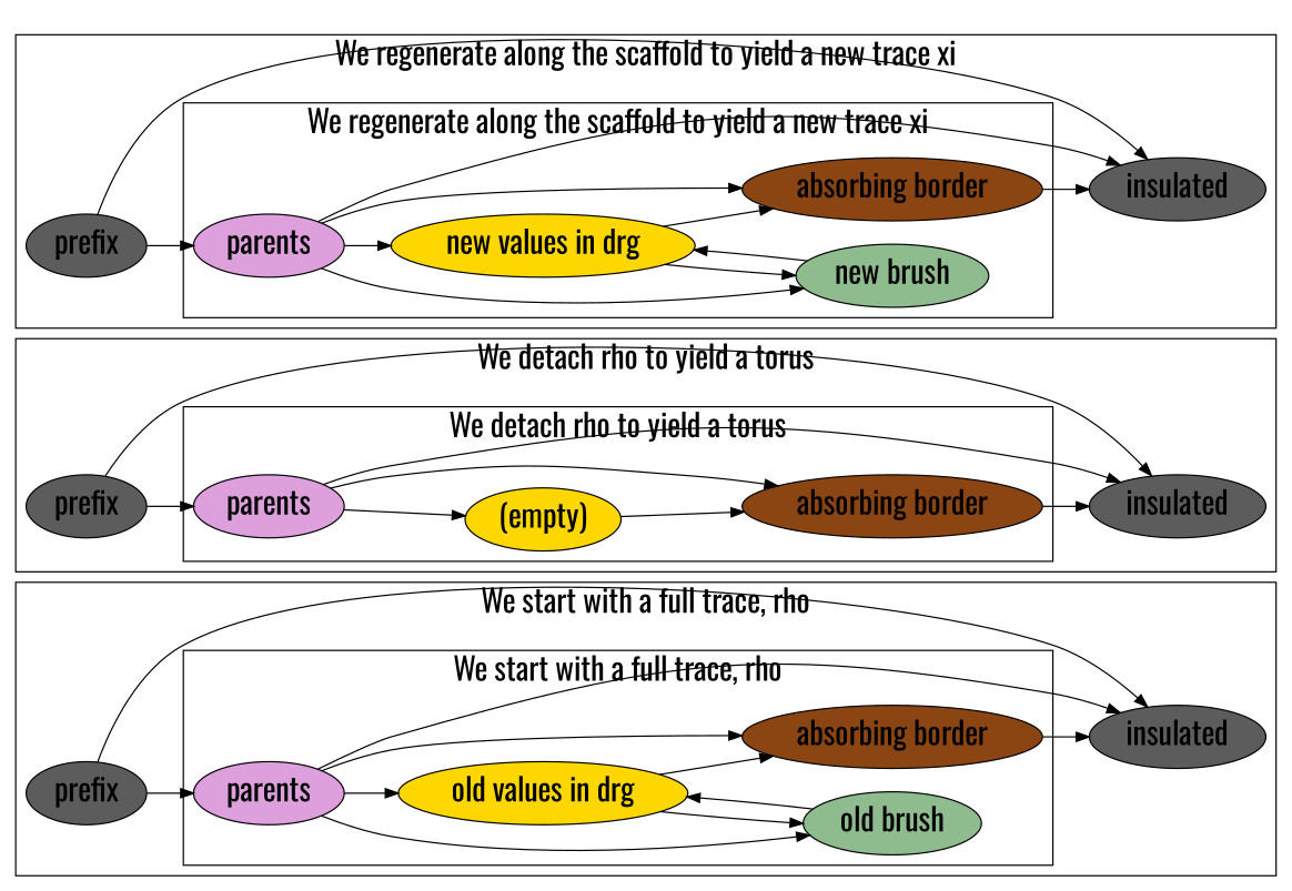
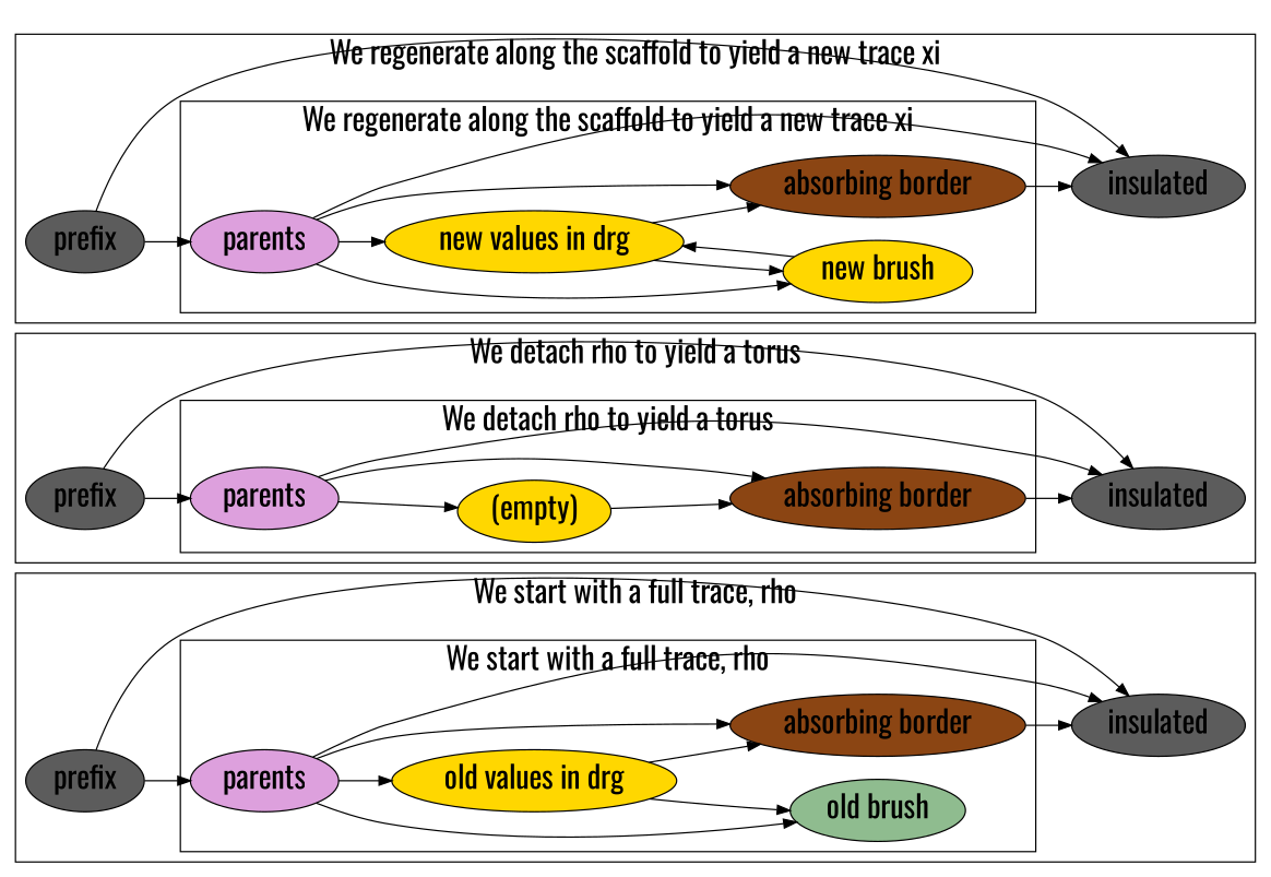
  digraph {
    compound=true
    fontsize=24
    rankdir=LR
    fontname=Oswald
    node [fillcolor=grey36 fontsize=24 style=filled fontname=Oswald]
    edge [fontname=Oswald]
    n1 [fillcolor=plum label=parents]
    n2 [fillcolor=gold label="old values in drg"]
    n3 [fillcolor=darkseagreen label="old brush"]
    n4 [fillcolor=saddlebrown label="absorbing border"]
    n5 [label=prefix]
    n6 [label=insulated]
    n7 [fillcolor=plum label=parents]
    n8 [fillcolor=gold label="(empty)"]
    n9 [fillcolor=saddlebrown label="absorbing border"]
    n10 [label=prefix]
    n11 [label=insulated]
    n12 [fillcolor=plum label=parents]
    n13 [fillcolor=gold label="new values in drg"]
-   n14 [fillcolor=darkseagreen label="new brush"]
+   n14 [fillcolor=gold label="new brush"]
    n15 [fillcolor=saddlebrown label="absorbing border"]
    n16 [label=prefix]
    n17 [label=insulated]
    subgraph cluster_1 {
      label="We start with a full trace, rho"
      n5
      n6
      subgraph cluster_2 {
        n1
        n2
        n3
        n4
      }
    }
    subgraph cluster_3 {
      label="We detach rho to yield a torus"
      n10
      n11
      subgraph cluster_4 {
        n7
        n8
        n9
      }
    }
    subgraph cluster_5 {
      label="We regenerate along the scaffold to yield a new trace xi"
      n16
      n17
      subgraph cluster_6 {
        n12
        n13
        n14
        n15
      }
    }
    n1 -> n2
    n1 -> n3
    n1 -> n4
    n1 -> n6 [constraint=false]
    n2 -> n3
    n2 -> n4
-   n3 -> n2
    n4 -> n6
    n5 -> n1
    n5 -> n6 [constraint=false]
    n7 -> n8
    n7 -> n9
    n7 -> n11 [constraint=false]
    n8 -> n9
    n9 -> n11
    n10 -> n7
    n10 -> n11 [constraint=false]
    n12 -> n13
    n12 -> n14
    n12 -> n15
    n12 -> n17 [constraint=false]
    n13 -> n14
    n13 -> n15
    n14 -> n13
    n15 -> n17
    n16 -> n12
    n16 -> n17 [constraint=false]
  }
